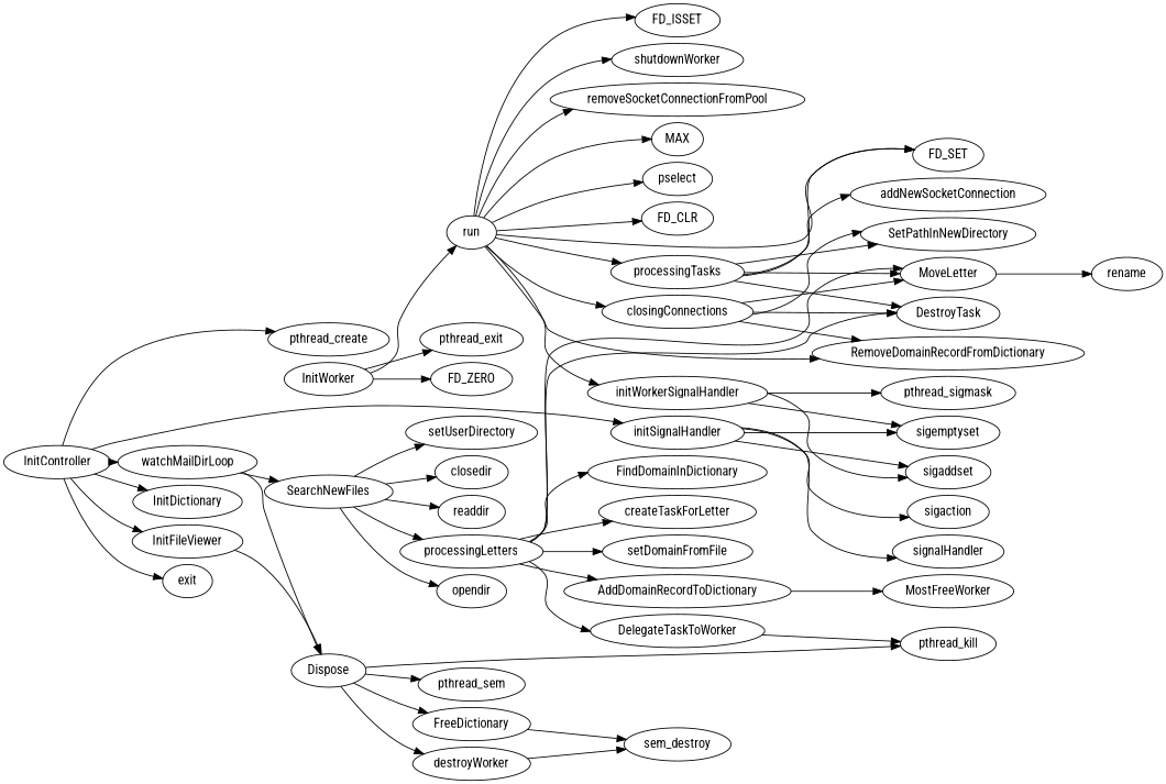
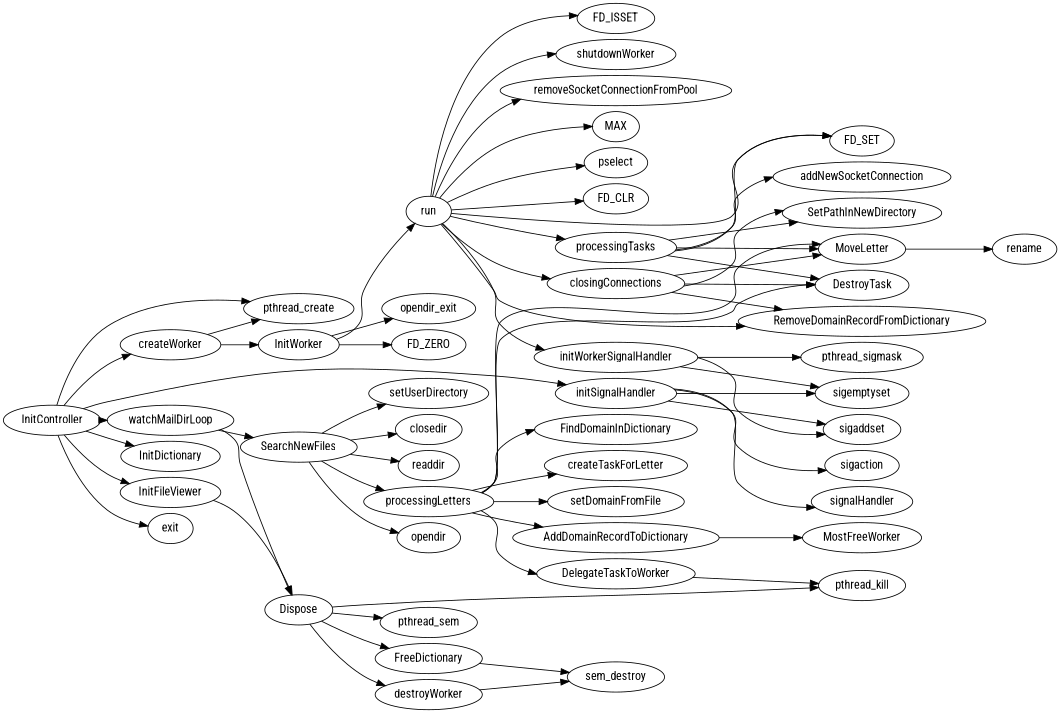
  digraph {
    defaultdist=0.1
    fontname="Roboto Condensed"
    nodesep=0.1
    rankdir=LR
    ranksep=0.1
    node [fontname="Roboto Condensed"]
    edge [fontname="Roboto Condensed"]
    SearchNewFiles
    setUserDirectory
    processingLetters
    closedir
    readdir
    opendir
    createTaskForLetter
    AddDomainRecordToDictionary
    setDomainFromFile
    MoveLetter
    DelegateTaskToWorker
    DestroyTask
    FindDomainInDictionary
    MostFreeWorker
    rename
    pthread_kill
+   createWorker
    pthread_create
    InitWorker
    run
-   pthread_exit
+   pthread_exit [label=opendir_exit]
    FD_ZERO
    InitController
    watchMailDirLoop
    initSignalHandler
    InitDictionary
    InitFileViewer
    exit
    Dispose
    destroyWorker
    FreeDictionary
    n32 [label=pthread_sem]
    sigemptyset
    sigaddset
    sigaction
    signalHandler
    initWorkerSignalHandler
    processingTasks
    closingConnections
    FD_SET
    FD_ISSET
    shutdownWorker
    removeSocketConnectionFromPool
    RemoveDomainRecordFromDictionary
    MAX
    pselect
    FD_CLR
    pthread_sigmask
    addNewSocketConnection
    SetPathInNewDirectory
    sem_destroy
    SearchNewFiles -> setUserDirectory
    SearchNewFiles -> processingLetters
    SearchNewFiles -> closedir
    SearchNewFiles -> readdir
    SearchNewFiles -> opendir
    processingLetters -> createTaskForLetter
    processingLetters -> AddDomainRecordToDictionary
    processingLetters -> setDomainFromFile
    processingLetters -> MoveLetter
    processingLetters -> DelegateTaskToWorker
    processingLetters -> DestroyTask
    processingLetters -> FindDomainInDictionary
    AddDomainRecordToDictionary -> MostFreeWorker
    MoveLetter -> rename
    DelegateTaskToWorker -> pthread_kill
+   createWorker -> pthread_create
+   createWorker -> InitWorker
    InitWorker -> run
    InitWorker -> pthread_exit
    InitWorker -> FD_ZERO
    run -> initWorkerSignalHandler
    run -> processingTasks
    run -> closingConnections
    run -> FD_SET
    run -> FD_ISSET
    run -> shutdownWorker
    run -> removeSocketConnectionFromPool
    run -> RemoveDomainRecordFromDictionary
    run -> MAX
    run -> pselect
    run -> FD_CLR
+   InitController -> createWorker
    InitController -> pthread_create
    InitController -> watchMailDirLoop
    InitController -> initSignalHandler
    InitController -> InitDictionary
    InitController -> InitFileViewer
    InitController -> exit
    watchMailDirLoop -> SearchNewFiles
    watchMailDirLoop -> Dispose
    initSignalHandler -> sigemptyset
    initSignalHandler -> sigaddset
    initSignalHandler -> sigaction
    initSignalHandler -> signalHandler
    InitFileViewer -> Dispose
    Dispose -> pthread_kill
    Dispose -> destroyWorker
    Dispose -> FreeDictionary
    Dispose -> n32
    destroyWorker -> sem_destroy
    FreeDictionary -> sem_destroy
    initWorkerSignalHandler -> sigemptyset
    initWorkerSignalHandler -> sigaddset
    initWorkerSignalHandler -> pthread_sigmask
    processingTasks -> MoveLetter
    processingTasks -> DestroyTask
    processingTasks -> FD_SET
    processingTasks -> addNewSocketConnection
    processingTasks -> SetPathInNewDirectory
    closingConnections -> MoveLetter
    closingConnections -> DestroyTask
    closingConnections -> RemoveDomainRecordFromDictionary
    closingConnections -> SetPathInNewDirectory
  }
